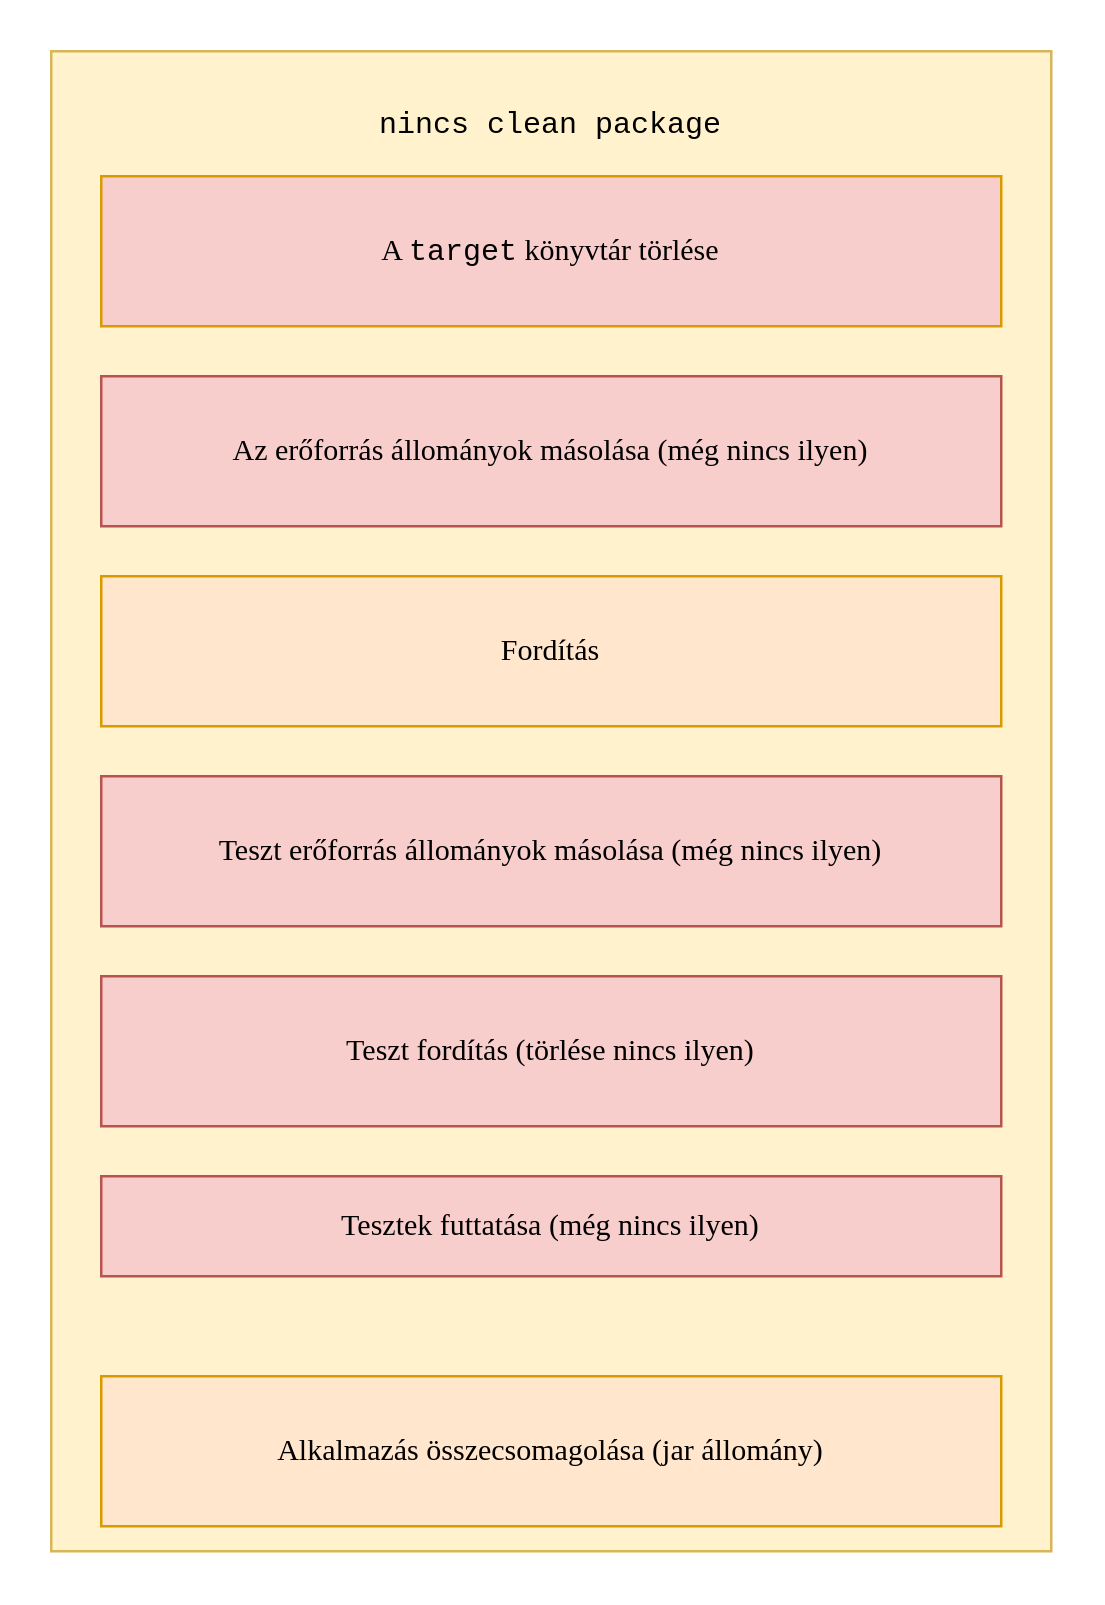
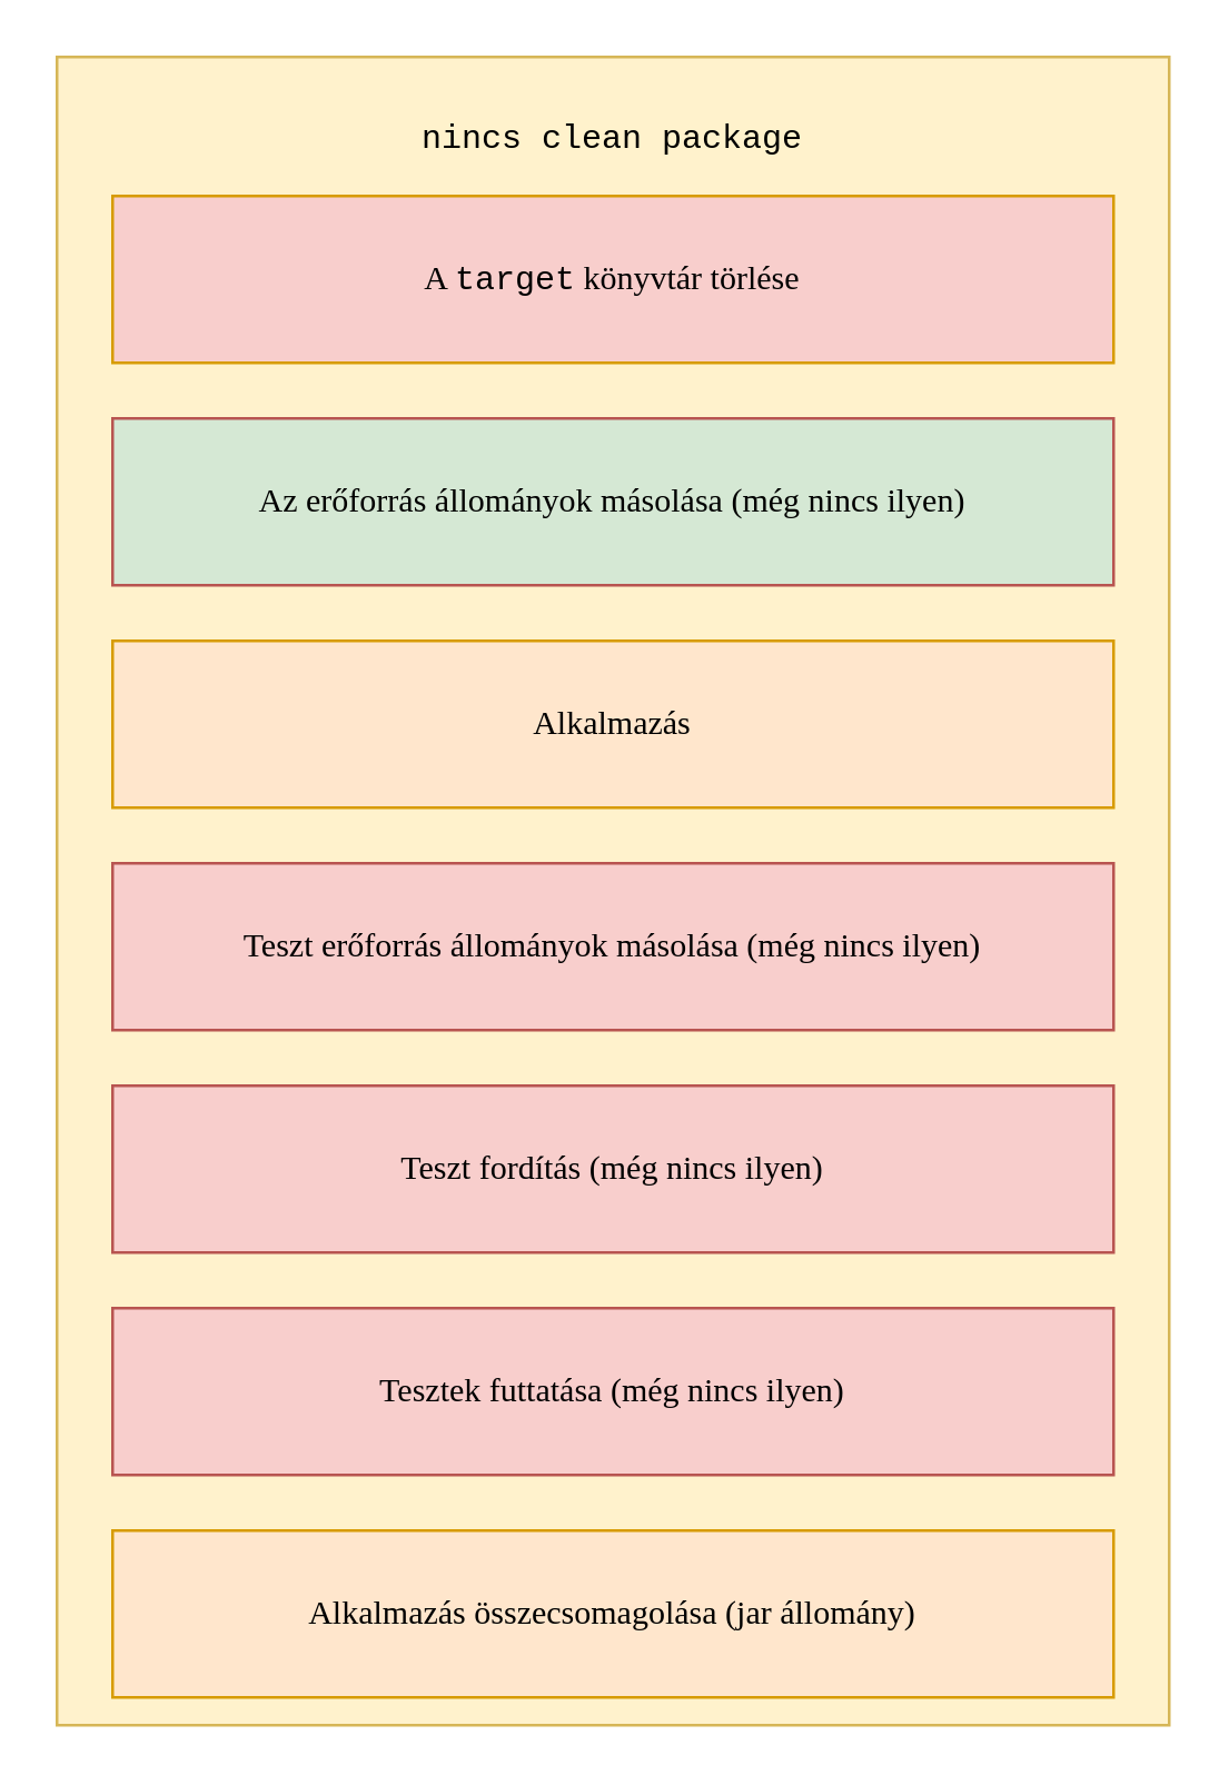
  <mxCell id="0" />
  <mxCell id="1" parent="0" />
  <mxCell id="2" value="" style="rounded=0;whiteSpace=wrap;html=1;fillColor=#fff2cc;strokeColor=#d6b656;" vertex="1" parent="1"><mxGeometry x="20" y="20" width="400" height="600" as="geometry" /></mxCell>
  <mxCell id="3" value="nincs clean package" style="text;html=1;strokeColor=none;fillColor=none;align=center;verticalAlign=middle;whiteSpace=wrap;rounded=0;fontFamily=Courier New;" vertex="1" parent="1"><mxGeometry x="135" y="40" width="170" height="20" as="geometry" /></mxCell>
  <mxCell id="4" value="&lt;font face=&quot;Times New Roman&quot;&gt;A &lt;/font&gt;target&lt;font face=&quot;Times New Roman&quot;&gt;&amp;nbsp;könyvtár törlése&lt;/font&gt;" style="rounded=0;whiteSpace=wrap;html=1;fontFamily=Courier New;fillColor=#f8cecc;strokeColor=#d79b00;" vertex="1" parent="1"><mxGeometry x="40" y="70" width="360" height="60" as="geometry" /></mxCell>
- <mxCell id="5" value="&lt;font face=&quot;Times New Roman&quot;&gt;Az erőforrás állományok másolása (még nincs ilyen)&lt;/font&gt;" style="rounded=0;whiteSpace=wrap;html=1;fontFamily=Courier New;fillColor=#f8cecc;strokeColor=#b85450;" vertex="1" parent="1"><mxGeometry x="40" y="150" width="360" height="60" as="geometry" /></mxCell>
- <mxCell id="6" value="&lt;font face=&quot;Times New Roman&quot;&gt;Fordítás&lt;/font&gt;" style="rounded=0;whiteSpace=wrap;html=1;fontFamily=Courier New;fillColor=#ffe6cc;strokeColor=#d79b00;" vertex="1" parent="1"><mxGeometry x="40" y="230" width="360" height="60" as="geometry" /></mxCell>
+ <mxCell id="5" value="&lt;font face=&quot;Times New Roman&quot;&gt;Az erőforrás állományok másolása (még nincs ilyen)&lt;/font&gt;" style="rounded=0;whiteSpace=wrap;html=1;fontFamily=Courier New;fillColor=#d5e8d4;strokeColor=#b85450;" vertex="1" parent="1"><mxGeometry x="40" y="150" width="360" height="60" as="geometry" /></mxCell>
+ <mxCell id="6" value="&lt;font face=&quot;Times New Roman&quot;&gt;Alkalmazás&lt;/font&gt;" style="rounded=0;whiteSpace=wrap;html=1;fontFamily=Courier New;fillColor=#ffe6cc;strokeColor=#d79b00;" vertex="1" parent="1"><mxGeometry x="40" y="230" width="360" height="60" as="geometry" /></mxCell>
  <mxCell id="7" value="&lt;font face=&quot;Times New Roman&quot;&gt;Teszt erőforrás állományok másolása (még nincs ilyen)&lt;/font&gt;" style="rounded=0;whiteSpace=wrap;html=1;fontFamily=Courier New;fillColor=#f8cecc;strokeColor=#b85450;" vertex="1" parent="1"><mxGeometry x="40" y="310" width="360" height="60" as="geometry" /></mxCell>
- <mxCell id="8" value="&lt;font face=&quot;Times New Roman&quot;&gt;Teszt fordítás (törlése nincs ilyen)&lt;/font&gt;" style="rounded=0;whiteSpace=wrap;html=1;fontFamily=Courier New;fillColor=#f8cecc;strokeColor=#b85450;" vertex="1" parent="1"><mxGeometry x="40" y="390" width="360" height="60" as="geometry" /></mxCell>
- <mxCell id="9" value="&lt;font face=&quot;Times New Roman&quot;&gt;Tesztek futtatása (még nincs ilyen)&lt;/font&gt;" style="rounded=0;whiteSpace=wrap;html=1;fontFamily=Courier New;fillColor=#f8cecc;strokeColor=#b85450;" vertex="1" parent="1"><mxGeometry x="40" y="470" width="360" height="40" as="geometry" /></mxCell>
+ <mxCell id="8" value="&lt;font face=&quot;Times New Roman&quot;&gt;Teszt fordítás (még nincs ilyen)&lt;/font&gt;" style="rounded=0;whiteSpace=wrap;html=1;fontFamily=Courier New;fillColor=#f8cecc;strokeColor=#b85450;" vertex="1" parent="1"><mxGeometry x="40" y="390" width="360" height="60" as="geometry" /></mxCell>
+ <mxCell id="9" value="&lt;font face=&quot;Times New Roman&quot;&gt;Tesztek futtatása (még nincs ilyen)&lt;/font&gt;" style="rounded=0;whiteSpace=wrap;html=1;fontFamily=Courier New;fillColor=#f8cecc;strokeColor=#b85450;" vertex="1" parent="1"><mxGeometry x="40" y="470" width="360" height="60" as="geometry" /></mxCell>
  <mxCell id="10" value="&lt;font face=&quot;Times New Roman&quot;&gt;Alkalmazás összecsomagolása (jar állomány)&lt;/font&gt;" style="rounded=0;whiteSpace=wrap;html=1;fontFamily=Courier New;fillColor=#ffe6cc;strokeColor=#d79b00;" vertex="1" parent="1"><mxGeometry x="40" y="550" width="360" height="60" as="geometry" /></mxCell>
